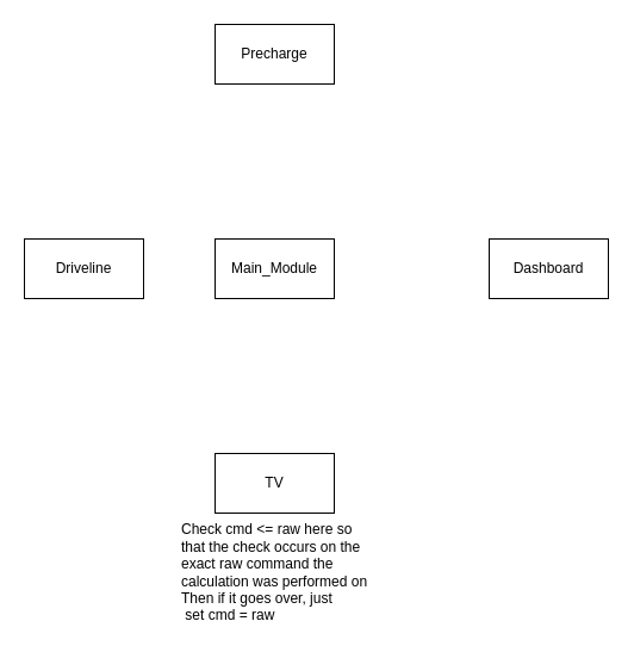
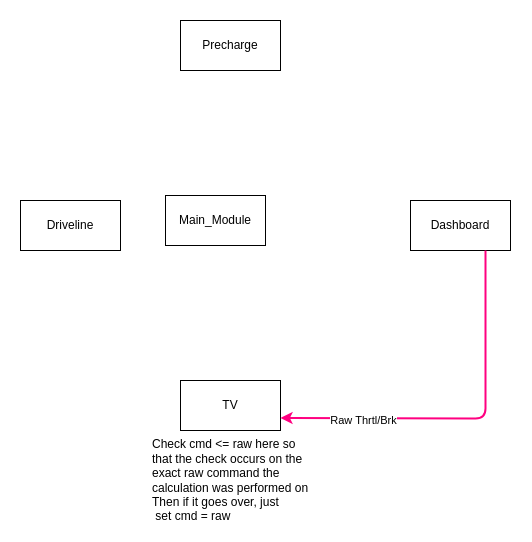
  <mxCell id="0" />
  <mxCell id="1" parent="0" />
- <mxCell id="2" value="Main_Module" style="rounded=0;whiteSpace=wrap;html=1;" vertex="1" parent="1"><mxGeometry x="180" y="200" width="100" height="50" as="geometry" /></mxCell>
+ <mxCell id="2" value="Main_Module" style="rounded=0;whiteSpace=wrap;html=1;" vertex="1" parent="1"><mxGeometry x="165" y="195" width="100" height="50" as="geometry" /></mxCell>
  <mxCell id="3" value="TV" style="rounded=0;whiteSpace=wrap;html=1;" vertex="1" parent="1"><mxGeometry x="180" y="380" width="100" height="50" as="geometry" /></mxCell>
  <mxCell id="4" value="Driveline" style="rounded=0;whiteSpace=wrap;html=1;" vertex="1" parent="1"><mxGeometry x="20" y="200" width="100" height="50" as="geometry" /></mxCell>
  <mxCell id="5" value="Precharge" style="rounded=0;whiteSpace=wrap;html=1;" vertex="1" parent="1"><mxGeometry x="180" y="20" width="100" height="50" as="geometry" /></mxCell>
  <mxCell id="6" value="Dashboard" style="rounded=0;whiteSpace=wrap;html=1;" vertex="1" parent="1"><mxGeometry x="410" y="200" width="100" height="50" as="geometry" /></mxCell>
+ <mxCell id="7" value="" style="endArrow=classic;html=1;fillColor=#d80073;strokeColor=#FF0080;strokeWidth=2;exitX=0.75;exitY=1;exitDx=0;exitDy=0;entryX=1;entryY=0.75;entryDx=0;entryDy=0;" edge="1" parent="1" source="6" target="3"><mxGeometry width="50" height="50" relative="1" as="geometry"><mxPoint x="420" y="350" as="sourcePoint" /><mxPoint x="480" y="410" as="targetPoint" /><Array as="points"><mxPoint x="485" y="418" /></Array></mxGeometry></mxCell>
+ <mxCell id="8" value="Raw Thrtl/Brk" style="edgeLabel;html=1;align=center;verticalAlign=middle;resizable=0;points=[];" vertex="1" connectable="0" parent="7"><mxGeometry x="0.555" y="2" relative="1" as="geometry"><mxPoint as="offset" /></mxGeometry></mxCell>
  <mxCell id="9" value="Check cmd &amp;lt;= raw here so that the check occurs on the exact raw command the calculation was performed on&lt;br&gt;Then if it goes over, just&amp;nbsp; &amp;nbsp; &amp;nbsp; &amp;nbsp;set cmd = raw" style="text;html=1;strokeColor=none;fillColor=none;align=left;verticalAlign=middle;whiteSpace=wrap;rounded=0;" vertex="1" parent="1"><mxGeometry x="150" y="440" width="160" height="80" as="geometry" /></mxCell>
